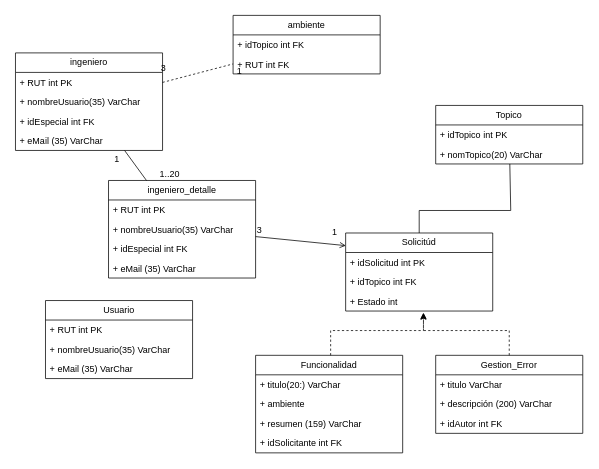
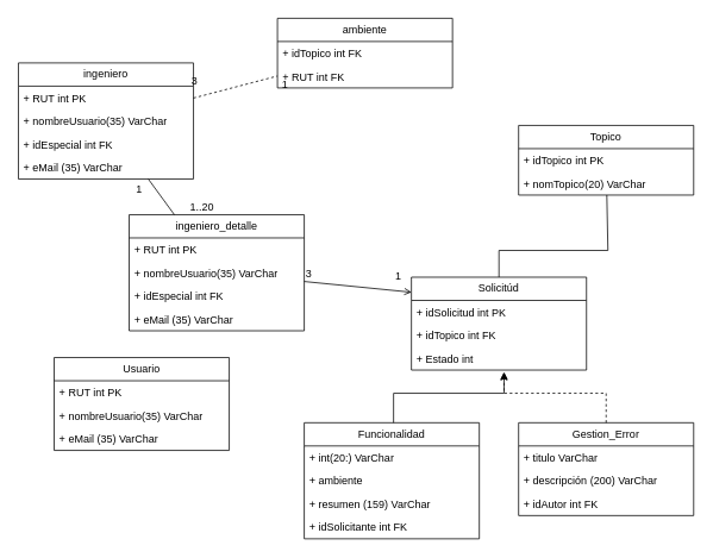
  <mxCell id="0" />
  <mxCell id="1" parent="0" />
  <mxCell id="2" value="Funcionalidad" style="swimlane;fontStyle=0;childLayout=stackLayout;horizontal=1;startSize=26;fillColor=none;horizontalStack=0;resizeParent=1;resizeParentMax=0;resizeLast=0;collapsible=1;marginBottom=0;whiteSpace=wrap;html=1;" vertex="1" parent="1"><mxGeometry x="340" y="473" width="196" height="130" as="geometry"><mxRectangle x="274" y="330" width="100" height="30" as="alternateBounds" /></mxGeometry></mxCell>
- <mxCell id="3" value="+ titulo(20:) VarChar" style="text;strokeColor=none;fillColor=none;align=left;verticalAlign=top;spacingLeft=4;spacingRight=4;overflow=hidden;rotatable=0;points=[[0,0.5],[1,0.5]];portConstraint=eastwest;whiteSpace=wrap;html=1;" vertex="1" parent="2"><mxGeometry y="26" width="196" height="26" as="geometry" /></mxCell>
+ <mxCell id="3" value="+ int(20:) VarChar" style="text;strokeColor=none;fillColor=none;align=left;verticalAlign=top;spacingLeft=4;spacingRight=4;overflow=hidden;rotatable=0;points=[[0,0.5],[1,0.5]];portConstraint=eastwest;whiteSpace=wrap;html=1;" vertex="1" parent="2"><mxGeometry y="26" width="196" height="26" as="geometry" /></mxCell>
  <mxCell id="4" value="&lt;div&gt;+ ambiente&amp;nbsp;&lt;/div&gt;&lt;div&gt;&lt;br&gt;&lt;/div&gt;" style="text;strokeColor=none;fillColor=none;align=left;verticalAlign=top;spacingLeft=4;spacingRight=4;overflow=hidden;rotatable=0;points=[[0,0.5],[1,0.5]];portConstraint=eastwest;whiteSpace=wrap;html=1;" vertex="1" parent="2"><mxGeometry y="52" width="196" height="26" as="geometry" /></mxCell>
  <mxCell id="5" value="+ resumen&amp;nbsp;(159) VarChar" style="text;strokeColor=none;fillColor=none;align=left;verticalAlign=top;spacingLeft=4;spacingRight=4;overflow=hidden;rotatable=0;points=[[0,0.5],[1,0.5]];portConstraint=eastwest;whiteSpace=wrap;html=1;" vertex="1" parent="2"><mxGeometry y="78" width="196" height="26" as="geometry" /></mxCell>
  <mxCell id="6" value="+ idSolicitante int FK" style="text;strokeColor=none;fillColor=none;align=left;verticalAlign=top;spacingLeft=4;spacingRight=4;overflow=hidden;rotatable=0;points=[[0,0.5],[1,0.5]];portConstraint=eastwest;whiteSpace=wrap;html=1;" vertex="1" parent="2"><mxGeometry y="104" width="196" height="26" as="geometry" /></mxCell>
  <mxCell id="7" value="Topico" style="swimlane;fontStyle=0;childLayout=stackLayout;horizontal=1;startSize=26;fillColor=none;horizontalStack=0;resizeParent=1;resizeParentMax=0;resizeLast=0;collapsible=1;marginBottom=0;whiteSpace=wrap;html=1;" vertex="1" parent="1"><mxGeometry x="580" y="140" width="196" height="78" as="geometry"><mxRectangle x="274" y="330" width="100" height="30" as="alternateBounds" /></mxGeometry></mxCell>
  <mxCell id="8" value="+ idTopico int PK" style="text;strokeColor=none;fillColor=none;align=left;verticalAlign=top;spacingLeft=4;spacingRight=4;overflow=hidden;rotatable=0;points=[[0,0.5],[1,0.5]];portConstraint=eastwest;whiteSpace=wrap;html=1;" vertex="1" parent="7"><mxGeometry y="26" width="196" height="26" as="geometry" /></mxCell>
  <mxCell id="9" value="+ nomTopico(20) VarChar" style="text;strokeColor=none;fillColor=none;align=left;verticalAlign=top;spacingLeft=4;spacingRight=4;overflow=hidden;rotatable=0;points=[[0,0.5],[1,0.5]];portConstraint=eastwest;whiteSpace=wrap;html=1;" vertex="1" parent="7"><mxGeometry y="52" width="196" height="26" as="geometry" /></mxCell>
  <mxCell id="10" value="Gestion_Error" style="swimlane;fontStyle=0;childLayout=stackLayout;horizontal=1;startSize=26;fillColor=none;horizontalStack=0;resizeParent=1;resizeParentMax=0;resizeLast=0;collapsible=1;marginBottom=0;whiteSpace=wrap;html=1;" vertex="1" parent="1"><mxGeometry x="580" y="473" width="196" height="104" as="geometry"><mxRectangle x="274" y="330" width="100" height="30" as="alternateBounds" /></mxGeometry></mxCell>
  <mxCell id="11" value="+ titulo VarChar" style="text;strokeColor=none;fillColor=none;align=left;verticalAlign=top;spacingLeft=4;spacingRight=4;overflow=hidden;rotatable=0;points=[[0,0.5],[1,0.5]];portConstraint=eastwest;whiteSpace=wrap;html=1;" vertex="1" parent="10"><mxGeometry y="26" width="196" height="26" as="geometry" /></mxCell>
  <mxCell id="12" value="+ descripción (200) VarChar" style="text;strokeColor=none;fillColor=none;align=left;verticalAlign=top;spacingLeft=4;spacingRight=4;overflow=hidden;rotatable=0;points=[[0,0.5],[1,0.5]];portConstraint=eastwest;whiteSpace=wrap;html=1;" vertex="1" parent="10"><mxGeometry y="52" width="196" height="26" as="geometry" /></mxCell>
  <mxCell id="13" value="+ idAutor int FK" style="text;strokeColor=none;fillColor=none;align=left;verticalAlign=top;spacingLeft=4;spacingRight=4;overflow=hidden;rotatable=0;points=[[0,0.5],[1,0.5]];portConstraint=eastwest;whiteSpace=wrap;html=1;" vertex="1" parent="10"><mxGeometry y="78" width="196" height="26" as="geometry" /></mxCell>
  <mxCell id="14" value="Usuario" style="swimlane;fontStyle=0;childLayout=stackLayout;horizontal=1;startSize=26;fillColor=none;horizontalStack=0;resizeParent=1;resizeParentMax=0;resizeLast=0;collapsible=1;marginBottom=0;whiteSpace=wrap;html=1;" vertex="1" parent="1"><mxGeometry x="60" y="400" width="196" height="104" as="geometry"><mxRectangle x="274" y="330" width="100" height="30" as="alternateBounds" /></mxGeometry></mxCell>
  <mxCell id="15" value="+ RUT int PK" style="text;strokeColor=none;fillColor=none;align=left;verticalAlign=top;spacingLeft=4;spacingRight=4;overflow=hidden;rotatable=0;points=[[0,0.5],[1,0.5]];portConstraint=eastwest;whiteSpace=wrap;html=1;" vertex="1" parent="14"><mxGeometry y="26" width="196" height="26" as="geometry" /></mxCell>
  <mxCell id="16" value="+ nombreUsuario(35) VarChar" style="text;strokeColor=none;fillColor=none;align=left;verticalAlign=top;spacingLeft=4;spacingRight=4;overflow=hidden;rotatable=0;points=[[0,0.5],[1,0.5]];portConstraint=eastwest;whiteSpace=wrap;html=1;" vertex="1" parent="14"><mxGeometry y="52" width="196" height="26" as="geometry" /></mxCell>
  <mxCell id="17" value="&lt;div&gt;+ eMail (35) VarChar&lt;/div&gt;" style="text;strokeColor=none;fillColor=none;align=left;verticalAlign=top;spacingLeft=4;spacingRight=4;overflow=hidden;rotatable=0;points=[[0,0.5],[1,0.5]];portConstraint=eastwest;whiteSpace=wrap;html=1;" vertex="1" parent="14"><mxGeometry y="78" width="196" height="26" as="geometry" /></mxCell>
  <mxCell id="18" value="ingeniero" style="swimlane;fontStyle=0;childLayout=stackLayout;horizontal=1;startSize=26;fillColor=none;horizontalStack=0;resizeParent=1;resizeParentMax=0;resizeLast=0;collapsible=1;marginBottom=0;whiteSpace=wrap;html=1;" vertex="1" parent="1"><mxGeometry x="20" y="70" width="196" height="130" as="geometry"><mxRectangle x="274" y="330" width="100" height="30" as="alternateBounds" /></mxGeometry></mxCell>
  <mxCell id="19" value="+ RUT int PK" style="text;strokeColor=none;fillColor=none;align=left;verticalAlign=top;spacingLeft=4;spacingRight=4;overflow=hidden;rotatable=0;points=[[0,0.5],[1,0.5]];portConstraint=eastwest;whiteSpace=wrap;html=1;" vertex="1" parent="18"><mxGeometry y="26" width="196" height="26" as="geometry" /></mxCell>
  <mxCell id="20" value="+ nombreUsuario(35) VarChar" style="text;strokeColor=none;fillColor=none;align=left;verticalAlign=top;spacingLeft=4;spacingRight=4;overflow=hidden;rotatable=0;points=[[0,0.5],[1,0.5]];portConstraint=eastwest;whiteSpace=wrap;html=1;" vertex="1" parent="18"><mxGeometry y="52" width="196" height="26" as="geometry" /></mxCell>
  <mxCell id="21" value="+ idEspecial int FK" style="text;strokeColor=none;fillColor=none;align=left;verticalAlign=top;spacingLeft=4;spacingRight=4;overflow=hidden;rotatable=0;points=[[0,0.5],[1,0.5]];portConstraint=eastwest;whiteSpace=wrap;html=1;" vertex="1" parent="18"><mxGeometry y="78" width="196" height="26" as="geometry" /></mxCell>
  <mxCell id="22" value="&lt;div&gt;+ eMail (35) VarChar&lt;/div&gt;" style="text;strokeColor=none;fillColor=none;align=left;verticalAlign=top;spacingLeft=4;spacingRight=4;overflow=hidden;rotatable=0;points=[[0,0.5],[1,0.5]];portConstraint=eastwest;whiteSpace=wrap;html=1;" vertex="1" parent="18"><mxGeometry y="104" width="196" height="26" as="geometry" /></mxCell>
  <mxCell id="23" value="Solicitúd" style="swimlane;fontStyle=0;childLayout=stackLayout;horizontal=1;startSize=26;fillColor=none;horizontalStack=0;resizeParent=1;resizeParentMax=0;resizeLast=0;collapsible=1;marginBottom=0;whiteSpace=wrap;html=1;" vertex="1" parent="1"><mxGeometry x="460" y="310" width="196" height="104" as="geometry"><mxRectangle x="274" y="330" width="100" height="30" as="alternateBounds" /></mxGeometry></mxCell>
  <mxCell id="24" value="+ idSolicitud int PK" style="text;strokeColor=none;fillColor=none;align=left;verticalAlign=top;spacingLeft=4;spacingRight=4;overflow=hidden;rotatable=0;points=[[0,0.5],[1,0.5]];portConstraint=eastwest;whiteSpace=wrap;html=1;" vertex="1" parent="23"><mxGeometry y="26" width="196" height="26" as="geometry" /></mxCell>
  <mxCell id="25" value="+ idTopico int FK" style="text;strokeColor=none;fillColor=none;align=left;verticalAlign=top;spacingLeft=4;spacingRight=4;overflow=hidden;rotatable=0;points=[[0,0.5],[1,0.5]];portConstraint=eastwest;whiteSpace=wrap;html=1;" vertex="1" parent="23"><mxGeometry y="52" width="196" height="26" as="geometry" /></mxCell>
  <mxCell id="26" value="+ Estado int" style="text;strokeColor=none;fillColor=none;align=left;verticalAlign=top;spacingLeft=4;spacingRight=4;overflow=hidden;rotatable=0;points=[[0,0.5],[1,0.5]];portConstraint=eastwest;whiteSpace=wrap;html=1;" vertex="1" parent="23"><mxGeometry y="78" width="196" height="26" as="geometry" /></mxCell>
- <mxCell id="27" style="edgeStyle=orthogonalEdgeStyle;rounded=0;orthogonalLoop=1;jettySize=auto;html=1;entryX=0.529;entryY=1.083;entryDx=0;entryDy=0;entryPerimeter=0;dashed=1;" edge="1" parent="1" source="2" target="26"><mxGeometry relative="1" as="geometry"><Array as="points"><mxPoint x="440" y="440" /><mxPoint x="564" y="440" /></Array></mxGeometry></mxCell>
+ <mxCell id="27" style="edgeStyle=orthogonalEdgeStyle;rounded=0;orthogonalLoop=1;jettySize=auto;html=1;entryX=0.529;entryY=1.083;entryDx=0;entryDy=0;entryPerimeter=0;" edge="1" parent="1" source="2" target="26"><mxGeometry relative="1" as="geometry"><Array as="points"><mxPoint x="440" y="440" /><mxPoint x="564" y="440" /></Array></mxGeometry></mxCell>
  <mxCell id="28" style="edgeStyle=orthogonalEdgeStyle;rounded=0;orthogonalLoop=1;jettySize=auto;html=1;entryX=0.529;entryY=1.115;entryDx=0;entryDy=0;entryPerimeter=0;dashed=1;" edge="1" parent="1" source="10" target="26"><mxGeometry relative="1" as="geometry"><Array as="points"><mxPoint x="678" y="440" /><mxPoint x="564" y="440" /></Array></mxGeometry></mxCell>
  <mxCell id="29" value="" style="endArrow=none;html=1;rounded=0;" edge="1" parent="1" source="7" target="23"><mxGeometry width="50" height="50" relative="1" as="geometry"><mxPoint x="660" y="200" as="sourcePoint" /><mxPoint x="425.07" y="320" as="targetPoint" /><Array as="points"><mxPoint x="680" y="280" /><mxPoint x="558" y="280" /></Array></mxGeometry></mxCell>
  <mxCell id="30" value="ambiente" style="swimlane;fontStyle=0;childLayout=stackLayout;horizontal=1;startSize=26;fillColor=none;horizontalStack=0;resizeParent=1;resizeParentMax=0;resizeLast=0;collapsible=1;marginBottom=0;whiteSpace=wrap;html=1;" vertex="1" parent="1"><mxGeometry x="310" y="20" width="196" height="78" as="geometry"><mxRectangle x="274" y="330" width="100" height="30" as="alternateBounds" /></mxGeometry></mxCell>
  <mxCell id="31" value="+ idTopico int FK" style="text;strokeColor=none;fillColor=none;align=left;verticalAlign=top;spacingLeft=4;spacingRight=4;overflow=hidden;rotatable=0;points=[[0,0.5],[1,0.5]];portConstraint=eastwest;whiteSpace=wrap;html=1;" vertex="1" parent="30"><mxGeometry y="26" width="196" height="26" as="geometry" /></mxCell>
  <mxCell id="32" value="+ RUT int FK" style="text;strokeColor=none;fillColor=none;align=left;verticalAlign=top;spacingLeft=4;spacingRight=4;overflow=hidden;rotatable=0;points=[[0,0.5],[1,0.5]];portConstraint=eastwest;whiteSpace=wrap;html=1;" vertex="1" parent="30"><mxGeometry y="52" width="196" height="26" as="geometry" /></mxCell>
  <mxCell id="33" value="" style="endArrow=none;html=1;rounded=0;dashed=1;" edge="1" parent="1" source="18" target="30"><mxGeometry relative="1" as="geometry"><mxPoint x="280" y="310" as="sourcePoint" /><mxPoint x="440" y="310" as="targetPoint" /></mxGeometry></mxCell>
  <mxCell id="34" value="3" style="resizable=0;html=1;whiteSpace=wrap;align=left;verticalAlign=bottom;" connectable="0" vertex="1" parent="33"><mxGeometry x="-1" relative="1" as="geometry"><mxPoint x="-4" y="-10" as="offset" /></mxGeometry></mxCell>
  <mxCell id="35" value="1" style="resizable=0;html=1;whiteSpace=wrap;align=right;verticalAlign=bottom;" connectable="0" vertex="1" parent="33"><mxGeometry x="1" relative="1" as="geometry"><mxPoint x="13" y="18" as="offset" /></mxGeometry></mxCell>
  <mxCell id="36" value="" style="endArrow=none;html=1;rounded=0;" edge="1" parent="1" source="18" target="39"><mxGeometry relative="1" as="geometry"><mxPoint x="290" y="270" as="sourcePoint" /><mxPoint x="340" y="200" as="targetPoint" /></mxGeometry></mxCell>
  <mxCell id="37" value="1" style="resizable=0;html=1;whiteSpace=wrap;align=left;verticalAlign=bottom;" connectable="0" vertex="1" parent="36"><mxGeometry x="-1" relative="1" as="geometry"><mxPoint x="-15" y="20" as="offset" /></mxGeometry></mxCell>
  <mxCell id="38" value="1..20" style="resizable=0;html=1;whiteSpace=wrap;align=right;verticalAlign=bottom;" connectable="0" vertex="1" parent="36"><mxGeometry x="1" relative="1" as="geometry"><mxPoint x="45" as="offset" /></mxGeometry></mxCell>
  <mxCell id="39" value="ingeniero_detalle" style="swimlane;fontStyle=0;childLayout=stackLayout;horizontal=1;startSize=26;fillColor=none;horizontalStack=0;resizeParent=1;resizeParentMax=0;resizeLast=0;collapsible=1;marginBottom=0;whiteSpace=wrap;html=1;" vertex="1" parent="1"><mxGeometry x="144" y="240" width="196" height="130" as="geometry"><mxRectangle x="274" y="330" width="100" height="30" as="alternateBounds" /></mxGeometry></mxCell>
  <mxCell id="40" value="+ RUT int PK" style="text;strokeColor=none;fillColor=none;align=left;verticalAlign=top;spacingLeft=4;spacingRight=4;overflow=hidden;rotatable=0;points=[[0,0.5],[1,0.5]];portConstraint=eastwest;whiteSpace=wrap;html=1;" vertex="1" parent="39"><mxGeometry y="26" width="196" height="26" as="geometry" /></mxCell>
  <mxCell id="41" value="+ nombreUsuario(35) VarChar" style="text;strokeColor=none;fillColor=none;align=left;verticalAlign=top;spacingLeft=4;spacingRight=4;overflow=hidden;rotatable=0;points=[[0,0.5],[1,0.5]];portConstraint=eastwest;whiteSpace=wrap;html=1;" vertex="1" parent="39"><mxGeometry y="52" width="196" height="26" as="geometry" /></mxCell>
  <mxCell id="42" value="+ idEspecial int FK" style="text;strokeColor=none;fillColor=none;align=left;verticalAlign=top;spacingLeft=4;spacingRight=4;overflow=hidden;rotatable=0;points=[[0,0.5],[1,0.5]];portConstraint=eastwest;whiteSpace=wrap;html=1;" vertex="1" parent="39"><mxGeometry y="78" width="196" height="26" as="geometry" /></mxCell>
  <mxCell id="43" value="&lt;div&gt;+ eMail (35) VarChar&lt;/div&gt;" style="text;strokeColor=none;fillColor=none;align=left;verticalAlign=top;spacingLeft=4;spacingRight=4;overflow=hidden;rotatable=0;points=[[0,0.5],[1,0.5]];portConstraint=eastwest;whiteSpace=wrap;html=1;" vertex="1" parent="39"><mxGeometry y="104" width="196" height="26" as="geometry" /></mxCell>
  <mxCell id="44" value="" style="endArrow=open;html=1;rounded=0;entryX=0.001;entryY=0.162;entryDx=0;entryDy=0;entryPerimeter=0;" edge="1" parent="1" source="39" target="23"><mxGeometry relative="1" as="geometry"><mxPoint x="380" y="300" as="sourcePoint" /><mxPoint x="421" y="337" as="targetPoint" /></mxGeometry></mxCell>
  <mxCell id="45" value="3" style="resizable=0;html=1;whiteSpace=wrap;align=left;verticalAlign=bottom;" connectable="0" vertex="1" parent="44"><mxGeometry x="-1" relative="1" as="geometry" /></mxCell>
  <mxCell id="46" value="1" style="resizable=0;html=1;whiteSpace=wrap;align=right;verticalAlign=bottom;" connectable="0" vertex="1" parent="44"><mxGeometry x="1" relative="1" as="geometry"><mxPoint x="-10" y="-10" as="offset" /></mxGeometry></mxCell>
